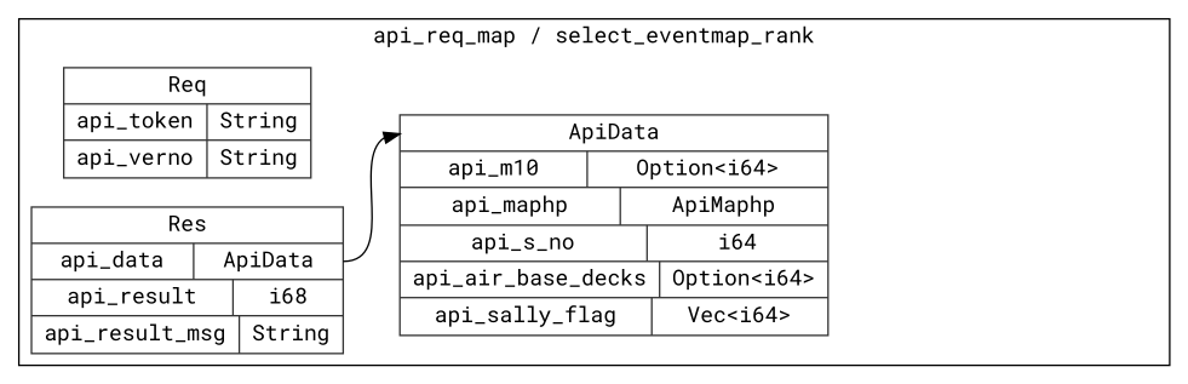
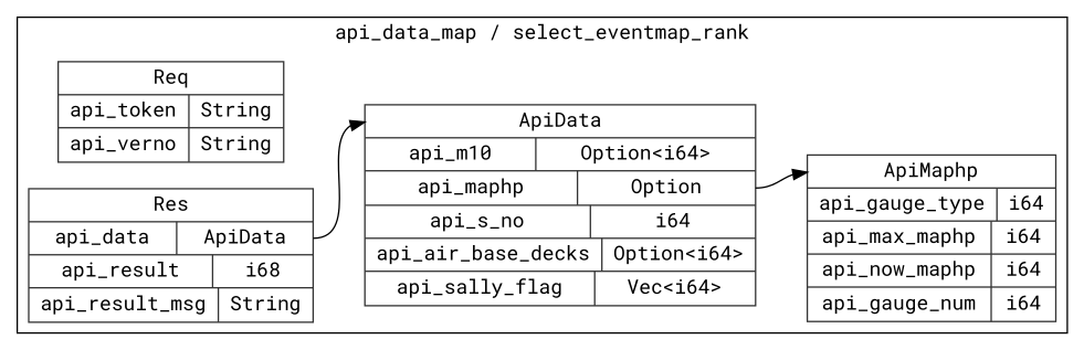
  digraph {
    fontname="Roboto Mono"
    rankdir=LR
    node [color=gray20 fontname="Roboto Mono" shape=record style=solid]
    edge [fontname="Roboto Mono"]
+   n1 [label="<ApiMaphp> ApiMaphp  | { api_gauge_type | <api_gauge_type> i64 } | { api_max_maphp | <api_max_maphp> i64 } | { api_now_maphp | <api_now_maphp> i64 } | { api_gauge_num | <api_gauge_num> i64 }"]
    n2 [label="<Req> Req  | { api_token | <api_token> String } | { api_verno | <api_verno> String }"]
-   n3 [label="<ApiData> ApiData  | { api_m10 | <api_m10> Option\<i64\> } | { api_maphp | <api_maphp> ApiMaphp } | { api_s_no | <api_s_no> i64 } | { api_air_base_decks | <api_air_base_decks> Option\<i64\> } | { api_sally_flag | <api_sally_flag> Vec\<i64\> }"]
+   n3 [label="<ApiData> ApiData  | { api_m10 | <api_m10> Option\<i64\> } | { api_maphp | <api_maphp> Option } | { api_s_no | <api_s_no> i64 } | { api_air_base_decks | <api_air_base_decks> Option\<i64\> } | { api_sally_flag | <api_sally_flag> Vec\<i64\> }"]
    n4 [label="<Res> Res  | { api_data | <api_data> ApiData } | { api_result | <api_result> i68 } | { api_result_msg | <api_result_msg> String }"]
    subgraph cluster_1 {
-     label="api_req_map / select_eventmap_rank"
+     label="api_data_map / select_eventmap_rank"
+     n1
      n2
      n3
      n4
    }
+   n3 -> n1 [headport="ApiMaphp:w" tailport="api_maphp:e"]
    n4 -> n3 [headport="ApiData:w" tailport="api_data:e"]
  }
